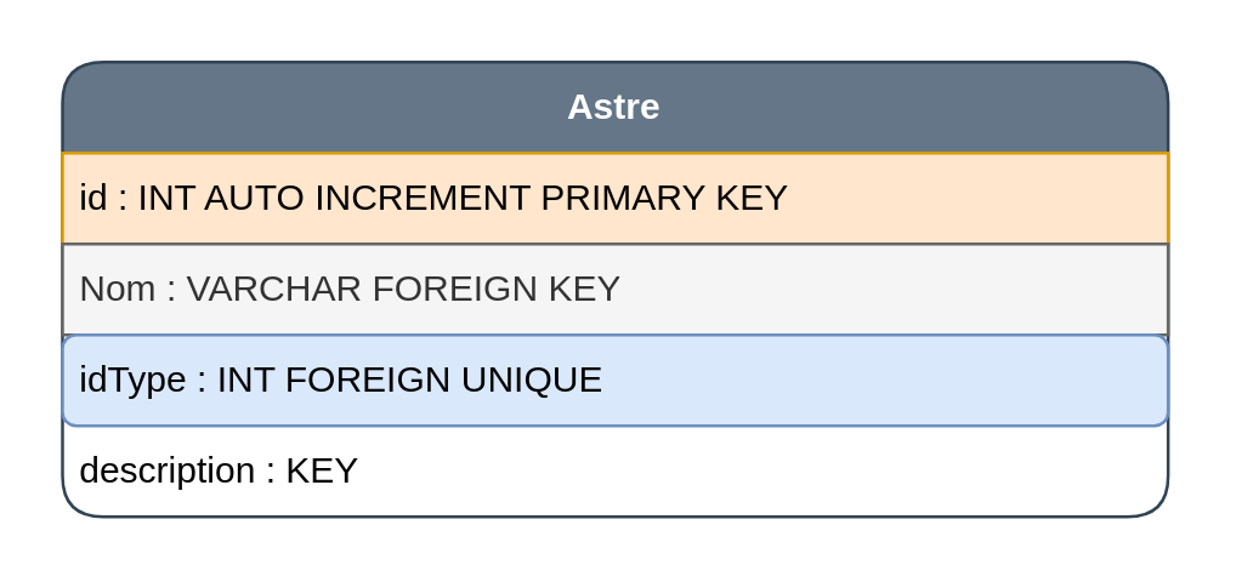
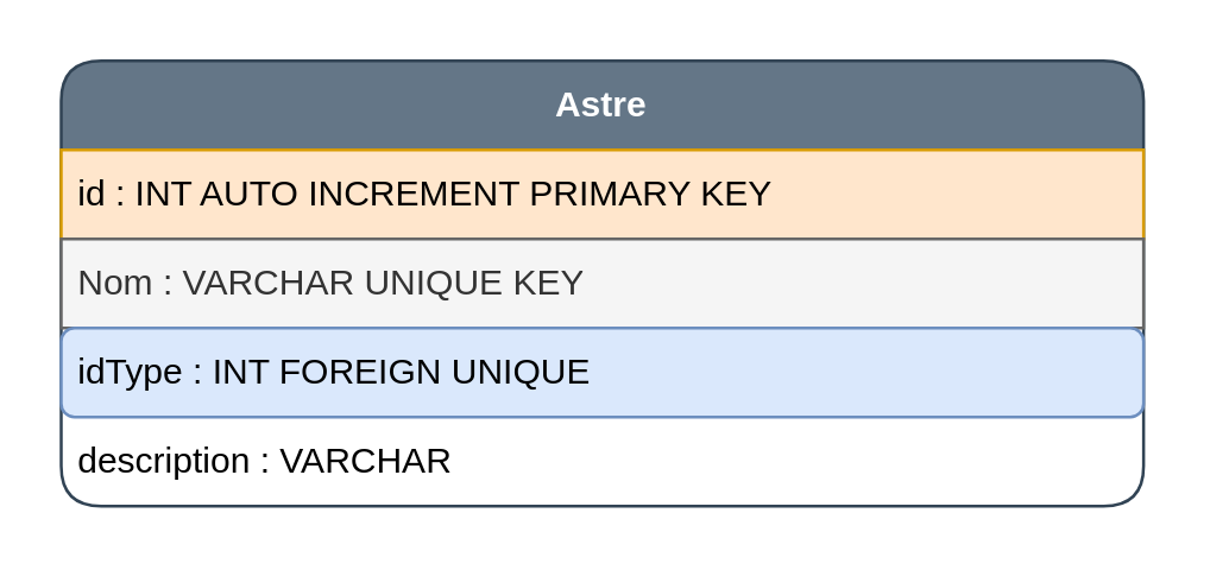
  <mxCell id="0" />
  <mxCell id="1" parent="0" />
  <mxCell id="2" value="&lt;b&gt;Astre&lt;/b&gt;" style="swimlane;fontStyle=0;childLayout=stackLayout;horizontal=1;startSize=30;horizontalStack=0;resizeParent=1;resizeParentMax=0;resizeLast=0;collapsible=1;marginBottom=0;whiteSpace=wrap;html=1;rounded=1;fillColor=#647687;fontColor=#ffffff;strokeColor=#314354;" parent="1" vertex="1"><mxGeometry x="20" y="20" width="364.25" height="150" as="geometry" /></mxCell>
  <mxCell id="3" value="id : INT AUTO INCREMENT PRIMARY KEY" style="text;strokeColor=#d79b00;fillColor=#ffe6cc;align=left;verticalAlign=middle;spacingLeft=4;spacingRight=4;overflow=hidden;points=[[0,0.5],[1,0.5]];portConstraint=eastwest;rotatable=0;whiteSpace=wrap;html=1;" parent="2" vertex="1"><mxGeometry y="30" width="364.25" height="30" as="geometry" /></mxCell>
- <mxCell id="4" value="Nom : VARCHAR FOREIGN KEY" style="text;strokeColor=#666666;fillColor=#f5f5f5;align=left;verticalAlign=middle;spacingLeft=4;spacingRight=4;overflow=hidden;points=[[0,0.5],[1,0.5]];portConstraint=eastwest;rotatable=0;whiteSpace=wrap;html=1;fontColor=#333333;" parent="2" vertex="1"><mxGeometry y="60" width="364.25" height="30" as="geometry" /></mxCell>
+ <mxCell id="4" value="Nom : VARCHAR UNIQUE KEY" style="text;strokeColor=#666666;fillColor=#f5f5f5;align=left;verticalAlign=middle;spacingLeft=4;spacingRight=4;overflow=hidden;points=[[0,0.5],[1,0.5]];portConstraint=eastwest;rotatable=0;whiteSpace=wrap;html=1;fontColor=#333333;" parent="2" vertex="1"><mxGeometry y="60" width="364.25" height="30" as="geometry" /></mxCell>
  <mxCell id="5" value="idType : INT FOREIGN UNIQUE" style="text;strokeColor=#6c8ebf;fillColor=#dae8fc;align=left;verticalAlign=middle;spacingLeft=4;spacingRight=4;overflow=hidden;points=[[0,0.5],[1,0.5]];portConstraint=eastwest;rotatable=0;whiteSpace=wrap;html=1;rounded=1;" vertex="1" parent="2"><mxGeometry y="90" width="364.25" height="30" as="geometry" /></mxCell>
- <mxCell id="6" value="description : KEY" style="text;strokeColor=none;fillColor=none;align=left;verticalAlign=middle;spacingLeft=4;spacingRight=4;overflow=hidden;points=[[0,0.5],[1,0.5]];portConstraint=eastwest;rotatable=0;whiteSpace=wrap;html=1;rounded=1;" parent="2" vertex="1"><mxGeometry y="120" width="364.25" height="30" as="geometry" /></mxCell>
+ <mxCell id="6" value="description : VARCHAR" style="text;strokeColor=none;fillColor=none;align=left;verticalAlign=middle;spacingLeft=4;spacingRight=4;overflow=hidden;points=[[0,0.5],[1,0.5]];portConstraint=eastwest;rotatable=0;whiteSpace=wrap;html=1;rounded=1;" parent="2" vertex="1"><mxGeometry y="120" width="364.25" height="30" as="geometry" /></mxCell>
